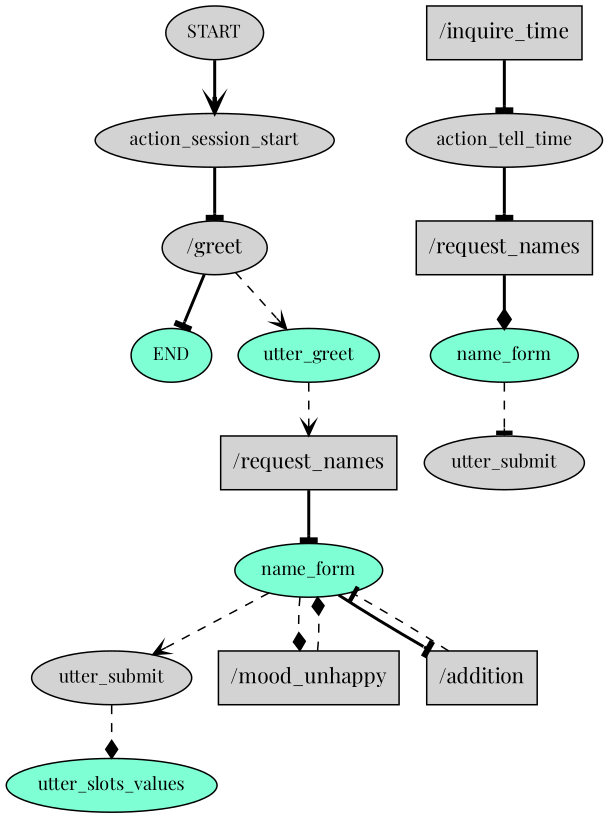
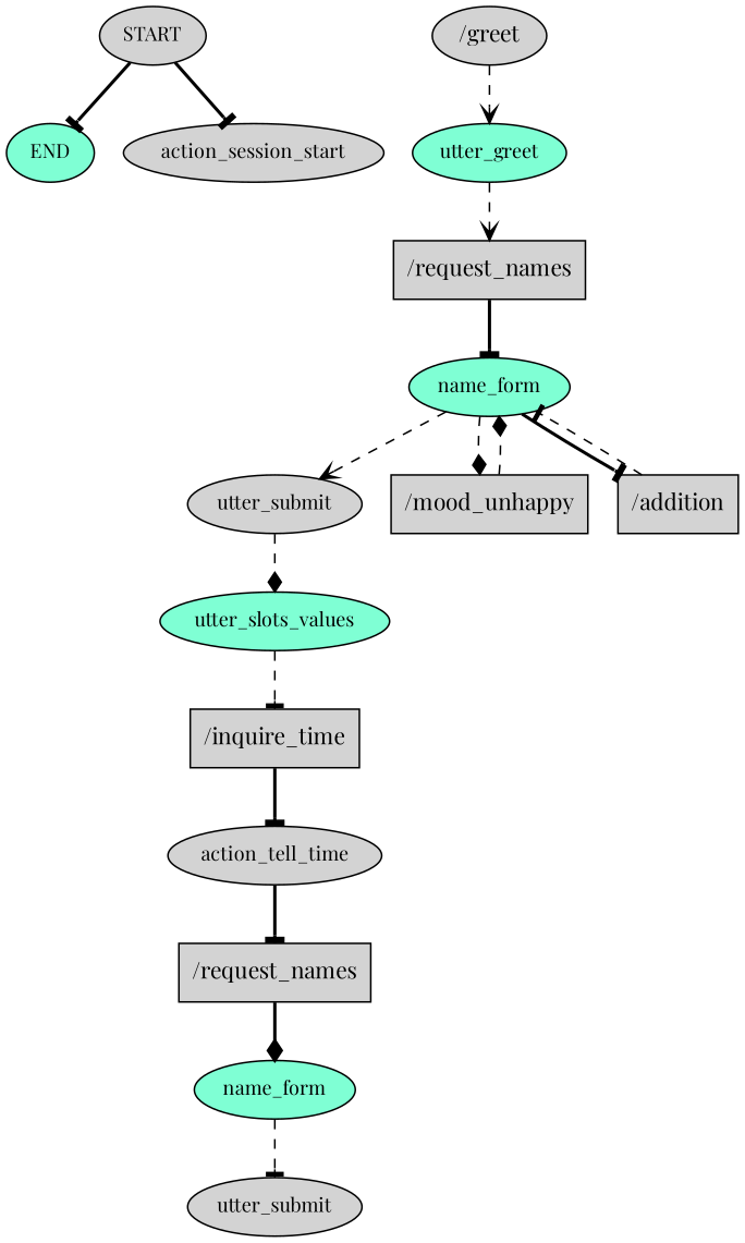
  digraph {
    fontname="Playfair Display"
    node [fillcolor=lightgrey fontname="Playfair Display" fontsize=12 style=filled]
    edge [arrowhead=tee fontname="Playfair Display" style=dashed]
    n1 [label=START]
    n2 [fillcolor=aquamarine label=END]
    n3 [label=action_session_start]
    n4 [label="/greet" shape=ellipse fontsize=""]
    n5 [fillcolor=aquamarine label=utter_greet]
    n6 [label="/request_names" shape=rect fontsize=""]
    n7 [fillcolor=aquamarine label=name_form]
    n8 [label=utter_submit]
    n9 [label="/mood_unhappy" shape=rect fontsize=""]
    n10 [label="/addition" shape=rect fontsize=""]
    n11 [fillcolor=aquamarine label=utter_slots_values]
    n12 [label="/inquire_time" shape=rect fontsize=""]
    n13 [label=action_tell_time]
    n14 [label="/request_names" shape=rect fontsize=""]
    n15 [fillcolor=aquamarine label=name_form]
    n16 [label=utter_submit]
-   n4 -> n2 [style=bold]
-   n1 -> n3 [arrowhead=vee style=bold]
-   n3 -> n4 [style=bold]
+   n1 -> n2 [style=bold]
+   n1 -> n3 [style=bold]
    n4 -> n5 [arrowhead=vee]
    n5 -> n6 [arrowhead=vee]
    n6 -> n7 [style=bold]
    n7 -> n8 [arrowhead=vee]
    n7 -> n9 [arrowhead=diamond]
    n7 -> n10 [style=bold]
    n8 -> n11 [arrowhead=diamond]
    n9 -> n7 [arrowhead=diamond]
    n10 -> n7
+   n11 -> n12
    n12 -> n13 [style=bold]
    n13 -> n14 [style=bold]
    n14 -> n15 [arrowhead=diamond style=bold]
    n15 -> n16
  }
